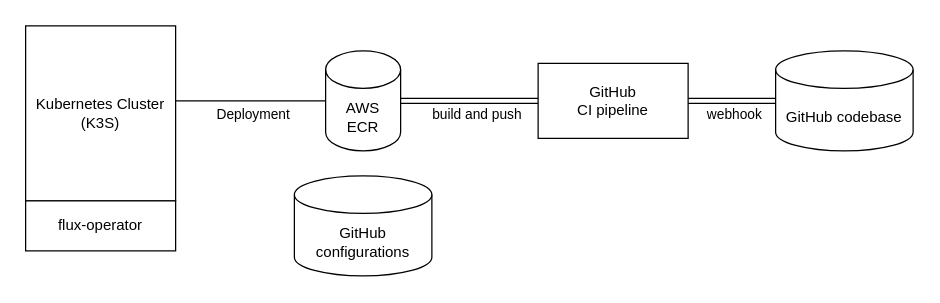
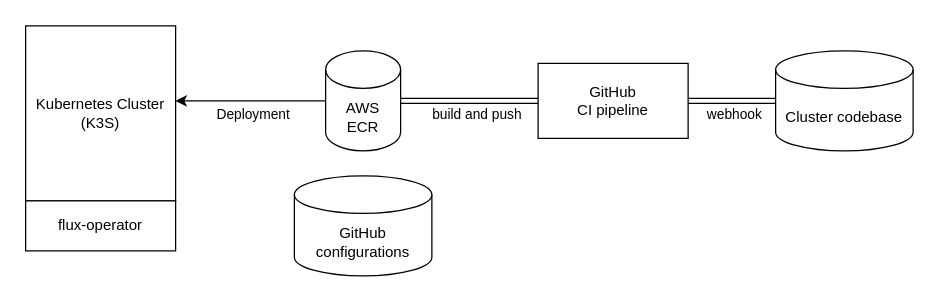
  <mxCell id="0" />
  <mxCell id="1" parent="0" />
- <mxCell id="2" style="edgeStyle=orthogonalEdgeStyle;rounded=0;orthogonalLoop=1;jettySize=auto;html=1;startArrow=none;startFill=0;endArrow=none;endFill=1;" edge="1" parent="1" source="4" target="13"><mxGeometry relative="1" as="geometry"><Array as="points"><mxPoint x="180" y="80" /><mxPoint x="180" y="80" /></Array></mxGeometry></mxCell>
+ <mxCell id="2" style="edgeStyle=orthogonalEdgeStyle;rounded=0;orthogonalLoop=1;jettySize=auto;html=1;startArrow=none;startFill=0;endArrow=classic;endFill=1;" edge="1" parent="1" source="4" target="13"><mxGeometry relative="1" as="geometry"><Array as="points"><mxPoint x="180" y="80" /><mxPoint x="180" y="80" /></Array></mxGeometry></mxCell>
  <mxCell id="3" value="Deployment" style="edgeLabel;html=1;align=center;verticalAlign=middle;resizable=0;points=[];" vertex="1" connectable="0" parent="2"><mxGeometry x="0.122" y="-1" relative="1" as="geometry"><mxPoint x="8" y="11" as="offset" /></mxGeometry></mxCell>
  <mxCell id="4" value="&lt;div&gt;AWS&lt;/div&gt;&lt;div&gt;ECR&lt;/div&gt;" style="shape=cylinder3;whiteSpace=wrap;html=1;boundedLbl=1;backgroundOutline=1;size=15;" vertex="1" parent="1"><mxGeometry x="260" y="40" width="60" height="80" as="geometry" /></mxCell>
  <mxCell id="5" value="&lt;div&gt;GitHub&lt;/div&gt;&lt;div&gt;configurations&lt;br&gt;&lt;/div&gt;" style="shape=cylinder3;whiteSpace=wrap;html=1;boundedLbl=1;backgroundOutline=1;size=15;" vertex="1" parent="1"><mxGeometry x="235" y="140" width="110" height="80" as="geometry" /></mxCell>
  <mxCell id="6" style="edgeStyle=orthogonalEdgeStyle;rounded=0;orthogonalLoop=1;jettySize=auto;html=1;shape=link;" edge="1" parent="1" source="8" target="11"><mxGeometry relative="1" as="geometry"><Array as="points"><mxPoint x="580" y="80" /><mxPoint x="580" y="80" /></Array></mxGeometry></mxCell>
  <mxCell id="7" value="webhook" style="edgeLabel;html=1;align=center;verticalAlign=middle;resizable=0;points=[];" vertex="1" connectable="0" parent="6"><mxGeometry x="0.215" y="-1" relative="1" as="geometry"><mxPoint x="9" y="11" as="offset" /></mxGeometry></mxCell>
- <mxCell id="8" value="GitHub codebase" style="shape=cylinder3;whiteSpace=wrap;html=1;boundedLbl=1;backgroundOutline=1;size=15;" vertex="1" parent="1"><mxGeometry x="620" y="40" width="110" height="80" as="geometry" /></mxCell>
+ <mxCell id="8" value="Cluster codebase" style="shape=cylinder3;whiteSpace=wrap;html=1;boundedLbl=1;backgroundOutline=1;size=15;" vertex="1" parent="1"><mxGeometry x="620" y="40" width="110" height="80" as="geometry" /></mxCell>
  <mxCell id="9" style="edgeStyle=orthogonalEdgeStyle;shape=link;rounded=0;orthogonalLoop=1;jettySize=auto;html=1;" edge="1" parent="1" source="11" target="4"><mxGeometry relative="1" as="geometry" /></mxCell>
  <mxCell id="10" value="build and push" style="edgeLabel;html=1;align=center;verticalAlign=middle;resizable=0;points=[];" vertex="1" connectable="0" parent="9"><mxGeometry x="-0.473" y="-1" relative="1" as="geometry"><mxPoint x="-21" y="11" as="offset" /></mxGeometry></mxCell>
  <mxCell id="11" value="&lt;div&gt;GitHub&lt;br&gt;&lt;/div&gt;&lt;div&gt;CI pipeline&lt;/div&gt;" style="whiteSpace=wrap;html=1;" vertex="1" parent="1"><mxGeometry x="430" y="50" width="120" height="60" as="geometry" /></mxCell>
  <mxCell id="12" value="" style="group" vertex="1" connectable="0" parent="1"><mxGeometry x="20" y="20" width="120" height="180" as="geometry" /></mxCell>
  <mxCell id="13" value="&lt;div&gt;Kubernetes Cluster&lt;/div&gt;&lt;div&gt;(K3S)&lt;br&gt;&lt;/div&gt;" style="whiteSpace=wrap;html=1;" vertex="1" parent="12"><mxGeometry width="120" height="140" as="geometry" /></mxCell>
  <mxCell id="14" value="flux-operator" style="whiteSpace=wrap;html=1;" vertex="1" parent="12"><mxGeometry y="140" width="120" height="40" as="geometry" /></mxCell>
